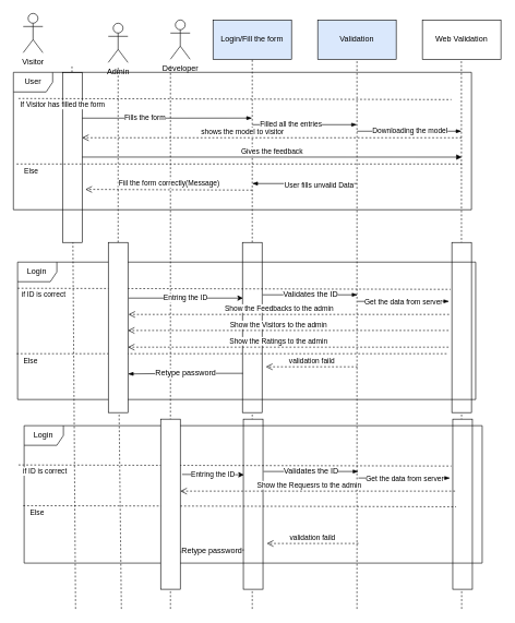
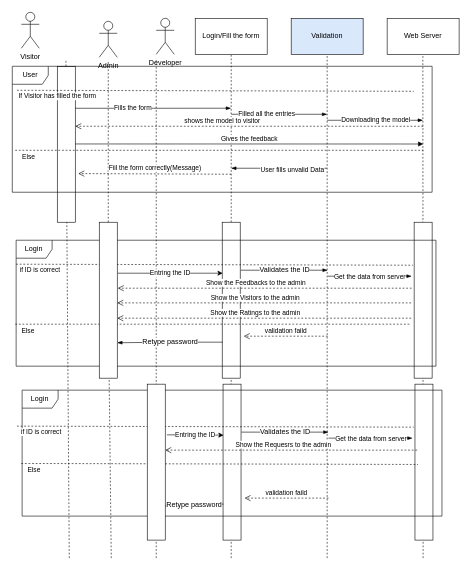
  <mxCell id="0" />
  <mxCell id="1" parent="0" />
  <mxCell id="2" value="Visitor" style="shape=umlActor;verticalLabelPosition=bottom;verticalAlign=top;html=1;outlineConnect=0;" parent="1" vertex="1"><mxGeometry x="35" y="20" width="30" height="60" as="geometry" /></mxCell>
  <mxCell id="3" value="Developer" style="shape=umlActor;verticalLabelPosition=bottom;verticalAlign=top;html=1;outlineConnect=0;" parent="1" vertex="1"><mxGeometry x="260" y="30" width="30" height="60" as="geometry" /></mxCell>
  <mxCell id="4" value="Admin" style="shape=umlActor;verticalLabelPosition=bottom;verticalAlign=top;html=1;outlineConnect=0;" parent="1" vertex="1"><mxGeometry x="165" y="35" width="30" height="60" as="geometry" /></mxCell>
  <mxCell id="5" value="" style="endArrow=none;dashed=1;html=1;rounded=0;startArrow=none;" parent="1" source="29" edge="1"><mxGeometry width="50" height="50" relative="1" as="geometry"><mxPoint x="115" y="770" as="sourcePoint" /><mxPoint x="109.5" y="100" as="targetPoint" /></mxGeometry></mxCell>
  <mxCell id="6" value="" style="endArrow=none;dashed=1;html=1;rounded=0;" parent="1" edge="1"><mxGeometry width="50" height="50" relative="1" as="geometry"><mxPoint x="260" y="930" as="sourcePoint" /><mxPoint x="260" y="100" as="targetPoint" /></mxGeometry></mxCell>
  <mxCell id="7" value="" style="endArrow=none;dashed=1;html=1;rounded=0;startArrow=none;" parent="1" source="27" edge="1"><mxGeometry width="50" height="50" relative="1" as="geometry"><mxPoint x="180" y="770" as="sourcePoint" /><mxPoint x="180" y="100" as="targetPoint" /></mxGeometry></mxCell>
- <mxCell id="8" value="Login/Fill the form" style="rounded=0;whiteSpace=wrap;html=1;fillColor=#dae8fc;" parent="1" vertex="1"><mxGeometry x="325" y="30" width="120" height="60" as="geometry" /></mxCell>
+ <mxCell id="8" value="Login/Fill the form" style="rounded=0;whiteSpace=wrap;html=1;" parent="1" vertex="1"><mxGeometry x="325" y="30" width="120" height="60" as="geometry" /></mxCell>
  <mxCell id="9" value="" style="endArrow=none;dashed=1;html=1;rounded=0;startArrow=none;" parent="1" source="15" edge="1"><mxGeometry width="50" height="50" relative="1" as="geometry"><mxPoint x="385" y="500" as="sourcePoint" /><mxPoint x="385" y="90" as="targetPoint" /></mxGeometry></mxCell>
  <mxCell id="10" value="Validation" style="rounded=0;whiteSpace=wrap;html=1;fillColor=#dae8fc;" parent="1" vertex="1"><mxGeometry x="485" y="30" width="120" height="60" as="geometry" /></mxCell>
  <mxCell id="11" value="" style="endArrow=none;dashed=1;html=1;rounded=0;" parent="1" edge="1"><mxGeometry width="50" height="50" relative="1" as="geometry"><mxPoint x="545" y="930" as="sourcePoint" /><mxPoint x="545" y="90" as="targetPoint" /></mxGeometry></mxCell>
- <mxCell id="12" value="Web Validation" style="rounded=0;whiteSpace=wrap;html=1;" parent="1" vertex="1"><mxGeometry x="645" y="30" width="120" height="60" as="geometry" /></mxCell>
+ <mxCell id="12" value="Web Server" style="rounded=0;whiteSpace=wrap;html=1;" parent="1" vertex="1"><mxGeometry x="645" y="30" width="120" height="60" as="geometry" /></mxCell>
  <mxCell id="13" value="" style="endArrow=none;dashed=1;html=1;rounded=0;" parent="1" edge="1"><mxGeometry width="50" height="50" relative="1" as="geometry"><mxPoint x="705" y="930" as="sourcePoint" /><mxPoint x="704.58" y="90" as="targetPoint" /></mxGeometry></mxCell>
  <mxCell id="14" value="Entring the ID" style="endArrow=classic;html=1;rounded=0;exitX=1;exitY=0.25;exitDx=0;exitDy=0;entryX=0;entryY=0.25;entryDx=0;entryDy=0;" parent="1" edge="1"><mxGeometry width="50" height="50" relative="1" as="geometry"><mxPoint x="195.84" y="455" as="sourcePoint" /><mxPoint x="370.84" y="455" as="targetPoint" /></mxGeometry></mxCell>
  <mxCell id="15" value="" style="rounded=0;whiteSpace=wrap;html=1;" parent="1" vertex="1"><mxGeometry x="370" y="370" width="30" height="260" as="geometry" /></mxCell>
  <mxCell id="16" value="" style="endArrow=none;dashed=1;html=1;rounded=0;" parent="1" target="15" edge="1"><mxGeometry width="50" height="50" relative="1" as="geometry"><mxPoint x="385" y="930" as="sourcePoint" /><mxPoint x="385" y="90" as="targetPoint" /></mxGeometry></mxCell>
  <mxCell id="17" value="Validates the ID" style="edgeStyle=elbowEdgeStyle;fontSize=12;html=1;endArrow=blockThin;endFill=1;rounded=0;" parent="1" edge="1"><mxGeometry width="160" relative="1" as="geometry"><mxPoint x="400.84" y="450" as="sourcePoint" /><mxPoint x="545.84" y="450" as="targetPoint" /></mxGeometry></mxCell>
  <mxCell id="18" value="" style="rounded=0;whiteSpace=wrap;html=1;" parent="1" vertex="1"><mxGeometry x="690" y="370" width="30" height="260" as="geometry" /></mxCell>
  <mxCell id="19" value="Login" style="shape=umlFrame;whiteSpace=wrap;html=1;" parent="1" vertex="1"><mxGeometry x="26.4" y="400" width="700" height="210" as="geometry" /></mxCell>
  <mxCell id="20" value="" style="edgeStyle=elbowEdgeStyle;fontSize=12;html=1;endArrow=blockThin;endFill=1;rounded=0;" parent="1" edge="1"><mxGeometry width="160" relative="1" as="geometry"><mxPoint x="545.84" y="460" as="sourcePoint" /><mxPoint x="685.84" y="460" as="targetPoint" /></mxGeometry></mxCell>
  <mxCell id="21" value="Get the data from server" style="edgeLabel;html=1;align=center;verticalAlign=middle;resizable=0;points=[];" parent="20" vertex="1" connectable="0"><mxGeometry x="-0.274" relative="1" as="geometry"><mxPoint x="19" as="offset" /></mxGeometry></mxCell>
  <mxCell id="22" value="Show the Feedbacks to the admin" style="html=1;verticalAlign=bottom;endArrow=open;dashed=1;endSize=8;rounded=0;" parent="1" edge="1"><mxGeometry x="0.062" relative="1" as="geometry"><mxPoint x="685.84" y="480" as="sourcePoint" /><mxPoint x="195.84" y="480" as="targetPoint" /><mxPoint as="offset" /></mxGeometry></mxCell>
  <mxCell id="23" value="Else" style="endArrow=none;dashed=1;html=1;rounded=0;" parent="1" edge="1"><mxGeometry x="-0.935" y="-11" width="50" height="50" relative="1" as="geometry"><mxPoint x="25" y="540" as="sourcePoint" /><mxPoint x="685" y="540" as="targetPoint" /><mxPoint as="offset" /></mxGeometry></mxCell>
  <mxCell id="24" value="if ID is correct" style="endArrow=none;dashed=1;html=1;rounded=0;exitX=-0.002;exitY=0.582;exitDx=0;exitDy=0;exitPerimeter=0;entryX=0.943;entryY=0.59;entryDx=0;entryDy=0;entryPerimeter=0;" parent="1" edge="1"><mxGeometry x="-0.879" y="-10" width="50" height="50" relative="1" as="geometry"><mxPoint x="26.4" y="440" as="sourcePoint" /><mxPoint x="687.9" y="441.68" as="targetPoint" /><mxPoint as="offset" /></mxGeometry></mxCell>
  <mxCell id="25" value="validation faild" style="html=1;verticalAlign=bottom;endArrow=open;dashed=1;endSize=8;rounded=0;" parent="1" edge="1"><mxGeometry relative="1" as="geometry"><mxPoint x="545.84" y="560" as="sourcePoint" /><mxPoint x="405.84" y="560" as="targetPoint" /></mxGeometry></mxCell>
  <mxCell id="26" value="Retype password" style="edgeStyle=elbowEdgeStyle;fontSize=12;html=1;endArrow=blockThin;endFill=1;rounded=0;entryX=0.972;entryY=0.696;entryDx=0;entryDy=0;entryPerimeter=0;" parent="1" edge="1"><mxGeometry width="160" relative="1" as="geometry"><mxPoint x="370.84" y="570" as="sourcePoint" /><mxPoint x="195" y="570.96" as="targetPoint" /></mxGeometry></mxCell>
  <mxCell id="27" value="" style="rounded=0;whiteSpace=wrap;html=1;" parent="1" vertex="1"><mxGeometry x="165" y="370" width="30" height="260" as="geometry" /></mxCell>
  <mxCell id="28" value="" style="endArrow=none;dashed=1;html=1;rounded=0;" parent="1" target="27" edge="1"><mxGeometry width="50" height="50" relative="1" as="geometry"><mxPoint x="185" y="930" as="sourcePoint" /><mxPoint x="180" y="100" as="targetPoint" /></mxGeometry></mxCell>
  <mxCell id="29" value="" style="rounded=0;whiteSpace=wrap;html=1;" parent="1" vertex="1"><mxGeometry x="95" y="110" width="30" height="260" as="geometry" /></mxCell>
  <mxCell id="30" value="" style="endArrow=none;dashed=1;html=1;rounded=0;startArrow=none;" parent="1" target="29" edge="1"><mxGeometry width="50" height="50" relative="1" as="geometry"><mxPoint x="115" y="930" as="sourcePoint" /><mxPoint x="109.5" y="100" as="targetPoint" /></mxGeometry></mxCell>
  <mxCell id="31" value="User" style="shape=umlFrame;whiteSpace=wrap;html=1;" parent="1" vertex="1"><mxGeometry x="20" y="110" width="700" height="210" as="geometry" /></mxCell>
  <mxCell id="32" value="Else" style="endArrow=none;dashed=1;html=1;rounded=0;exitX=0.007;exitY=0.667;exitDx=0;exitDy=0;exitPerimeter=0;entryX=0.979;entryY=0.667;entryDx=0;entryDy=0;entryPerimeter=0;" parent="1" source="31" target="31" edge="1"><mxGeometry x="-0.935" y="-11" width="50" height="50" relative="1" as="geometry"><mxPoint x="247.8" y="280" as="sourcePoint" /><mxPoint x="297.8" y="230" as="targetPoint" /><mxPoint as="offset" /></mxGeometry></mxCell>
  <mxCell id="33" value="If Visitor has filled the form" style="endArrow=none;dashed=1;html=1;rounded=0;exitX=-0.002;exitY=0.582;exitDx=0;exitDy=0;exitPerimeter=0;entryX=0.943;entryY=0.59;entryDx=0;entryDy=0;entryPerimeter=0;" parent="1" edge="1"><mxGeometry x="-0.797" y="-10" width="50" height="50" relative="1" as="geometry"><mxPoint x="27.8" y="150" as="sourcePoint" /><mxPoint x="689.3" y="151.68" as="targetPoint" /><mxPoint as="offset" /></mxGeometry></mxCell>
  <mxCell id="34" value="" style="edgeStyle=elbowEdgeStyle;fontSize=12;html=1;endArrow=blockThin;endFill=1;rounded=0;entryX=0.521;entryY=0.333;entryDx=0;entryDy=0;entryPerimeter=0;" parent="1" target="31" edge="1"><mxGeometry width="160" relative="1" as="geometry"><mxPoint x="125" y="180" as="sourcePoint" /><mxPoint x="285" y="180" as="targetPoint" /></mxGeometry></mxCell>
  <mxCell id="35" value="Fills the form" style="edgeLabel;html=1;align=center;verticalAlign=middle;resizable=0;points=[];" parent="34" vertex="1" connectable="0"><mxGeometry x="-0.269" y="1" relative="1" as="geometry"><mxPoint as="offset" /></mxGeometry></mxCell>
  <mxCell id="36" value="" style="edgeStyle=elbowEdgeStyle;fontSize=12;html=1;endArrow=blockThin;endFill=1;rounded=0;" parent="1" edge="1"><mxGeometry width="160" relative="1" as="geometry"><mxPoint x="385.3" y="190" as="sourcePoint" /><mxPoint x="545" y="190" as="targetPoint" /></mxGeometry></mxCell>
  <mxCell id="37" value="Filled all the entries" style="edgeLabel;html=1;align=center;verticalAlign=middle;resizable=0;points=[];" parent="36" vertex="1" connectable="0"><mxGeometry x="-0.269" y="1" relative="1" as="geometry"><mxPoint as="offset" /></mxGeometry></mxCell>
  <mxCell id="38" value="" style="edgeStyle=elbowEdgeStyle;fontSize=12;html=1;endArrow=blockThin;endFill=1;rounded=0;" parent="1" edge="1"><mxGeometry width="160" relative="1" as="geometry"><mxPoint x="545" y="200" as="sourcePoint" /><mxPoint x="704.7" y="200" as="targetPoint" /></mxGeometry></mxCell>
  <mxCell id="39" value="Downloading the model" style="edgeLabel;html=1;align=center;verticalAlign=middle;resizable=0;points=[];" parent="38" vertex="1" connectable="0"><mxGeometry x="-0.269" y="1" relative="1" as="geometry"><mxPoint x="22" as="offset" /></mxGeometry></mxCell>
  <mxCell id="40" value="shows the model to visitor" style="html=1;verticalAlign=bottom;endArrow=open;dashed=1;endSize=8;rounded=0;entryX=0.15;entryY=0.476;entryDx=0;entryDy=0;entryPerimeter=0;" parent="1" target="31" edge="1"><mxGeometry x="0.155" relative="1" as="geometry"><mxPoint x="705" y="210" as="sourcePoint" /><mxPoint x="625" y="210" as="targetPoint" /><mxPoint as="offset" /></mxGeometry></mxCell>
  <mxCell id="41" value="Gives the feedback" style="html=1;verticalAlign=bottom;endArrow=block;rounded=0;entryX=0.979;entryY=0.617;entryDx=0;entryDy=0;entryPerimeter=0;" parent="1" target="31" edge="1"><mxGeometry width="80" relative="1" as="geometry"><mxPoint x="125" y="239.5" as="sourcePoint" /><mxPoint x="205" y="239.5" as="targetPoint" /></mxGeometry></mxCell>
  <mxCell id="42" value="Entring the ID" style="endArrow=classic;html=1;rounded=0;exitX=1.093;exitY=0.325;exitDx=0;exitDy=0;entryX=0;entryY=0.25;entryDx=0;entryDy=0;exitPerimeter=0;" parent="1" source="54" edge="1"><mxGeometry width="50" height="50" relative="1" as="geometry"><mxPoint x="197.24" y="725" as="sourcePoint" /><mxPoint x="372.24" y="725" as="targetPoint" /></mxGeometry></mxCell>
  <mxCell id="43" value="" style="rounded=0;whiteSpace=wrap;html=1;" parent="1" vertex="1"><mxGeometry x="371.4" y="640" width="30" height="260" as="geometry" /></mxCell>
  <mxCell id="44" value="Validates the ID" style="edgeStyle=elbowEdgeStyle;fontSize=12;html=1;endArrow=blockThin;endFill=1;rounded=0;" parent="1" edge="1"><mxGeometry width="160" relative="1" as="geometry"><mxPoint x="402.24" y="720" as="sourcePoint" /><mxPoint x="547.24" y="720" as="targetPoint" /></mxGeometry></mxCell>
  <mxCell id="45" value="" style="rounded=0;whiteSpace=wrap;html=1;" parent="1" vertex="1"><mxGeometry x="691.4" y="640" width="30" height="260" as="geometry" /></mxCell>
  <mxCell id="46" value="Login" style="shape=umlFrame;whiteSpace=wrap;html=1;" parent="1" vertex="1"><mxGeometry x="36.4" y="650" width="700" height="210" as="geometry" /></mxCell>
  <mxCell id="47" value="" style="edgeStyle=elbowEdgeStyle;fontSize=12;html=1;endArrow=blockThin;endFill=1;rounded=0;" parent="1" edge="1"><mxGeometry width="160" relative="1" as="geometry"><mxPoint x="547.24" y="730" as="sourcePoint" /><mxPoint x="687.24" y="730" as="targetPoint" /></mxGeometry></mxCell>
  <mxCell id="48" value="Get the data from server" style="edgeLabel;html=1;align=center;verticalAlign=middle;resizable=0;points=[];" parent="47" vertex="1" connectable="0"><mxGeometry x="-0.274" relative="1" as="geometry"><mxPoint x="19" as="offset" /></mxGeometry></mxCell>
  <mxCell id="49" value="Show the Requesrs to the admin" style="html=1;verticalAlign=bottom;endArrow=open;dashed=1;endSize=8;rounded=0;" parent="1" edge="1"><mxGeometry x="0.062" relative="1" as="geometry"><mxPoint x="695" y="750" as="sourcePoint" /><mxPoint x="275" y="750" as="targetPoint" /><mxPoint as="offset" /></mxGeometry></mxCell>
  <mxCell id="50" value="Else" style="endArrow=none;dashed=1;html=1;rounded=0;exitX=-0.002;exitY=0.582;exitDx=0;exitDy=0;exitPerimeter=0;entryX=0.943;entryY=0.59;entryDx=0;entryDy=0;entryPerimeter=0;" parent="1" source="46" target="46" edge="1"><mxGeometry x="-0.935" y="-11" width="50" height="50" relative="1" as="geometry"><mxPoint x="247.8" y="840" as="sourcePoint" /><mxPoint x="297.8" y="790" as="targetPoint" /><mxPoint as="offset" /></mxGeometry></mxCell>
  <mxCell id="51" value="if ID is correct" style="endArrow=none;dashed=1;html=1;rounded=0;exitX=-0.002;exitY=0.582;exitDx=0;exitDy=0;exitPerimeter=0;entryX=0.943;entryY=0.59;entryDx=0;entryDy=0;entryPerimeter=0;" parent="1" edge="1"><mxGeometry x="-0.879" y="-10" width="50" height="50" relative="1" as="geometry"><mxPoint x="27.8" y="710" as="sourcePoint" /><mxPoint x="689.3" y="711.68" as="targetPoint" /><mxPoint as="offset" /></mxGeometry></mxCell>
  <mxCell id="52" value="validation faild" style="html=1;verticalAlign=bottom;endArrow=open;dashed=1;endSize=8;rounded=0;" parent="1" edge="1"><mxGeometry relative="1" as="geometry"><mxPoint x="547.24" y="830" as="sourcePoint" /><mxPoint x="407.24" y="830" as="targetPoint" /></mxGeometry></mxCell>
  <mxCell id="53" value="Retype password" style="edgeStyle=elbowEdgeStyle;fontSize=12;html=1;endArrow=blockThin;endFill=1;rounded=0;entryX=0.978;entryY=0.781;entryDx=0;entryDy=0;entryPerimeter=0;" parent="1" target="54" edge="1"><mxGeometry width="160" relative="1" as="geometry"><mxPoint x="372.24" y="840" as="sourcePoint" /><mxPoint x="196.4" y="840.96" as="targetPoint" /></mxGeometry></mxCell>
  <mxCell id="54" value="" style="rounded=0;whiteSpace=wrap;html=1;" parent="1" vertex="1"><mxGeometry x="245" y="640" width="30" height="260" as="geometry" /></mxCell>
  <mxCell id="55" value="Show the Visitors to the admin" style="html=1;verticalAlign=bottom;endArrow=open;dashed=1;endSize=8;rounded=0;" edge="1" parent="1"><mxGeometry x="0.062" relative="1" as="geometry"><mxPoint x="685" y="504.5" as="sourcePoint" /><mxPoint x="195" y="504.5" as="targetPoint" /><mxPoint as="offset" /></mxGeometry></mxCell>
  <mxCell id="56" value="Show the Ratings to the admin" style="html=1;verticalAlign=bottom;endArrow=open;dashed=1;endSize=8;rounded=0;" edge="1" parent="1"><mxGeometry x="0.062" relative="1" as="geometry"><mxPoint x="685" y="530" as="sourcePoint" /><mxPoint x="195" y="530" as="targetPoint" /><mxPoint as="offset" /></mxGeometry></mxCell>
  <mxCell id="57" value="" style="edgeStyle=elbowEdgeStyle;fontSize=12;html=1;endArrow=blockThin;endFill=1;rounded=0;" edge="1" parent="1"><mxGeometry width="160" relative="1" as="geometry"><mxPoint x="544.7" y="280" as="sourcePoint" /><mxPoint x="385" y="280" as="targetPoint" /></mxGeometry></mxCell>
  <mxCell id="58" value="User fills unvalid Data" style="edgeLabel;html=1;align=center;verticalAlign=middle;resizable=0;points=[];" vertex="1" connectable="0" parent="57"><mxGeometry x="-0.269" y="1" relative="1" as="geometry"><mxPoint as="offset" /></mxGeometry></mxCell>
  <mxCell id="59" value="Fiil the form correctly(Message)" style="html=1;verticalAlign=bottom;endArrow=open;dashed=1;endSize=8;rounded=0;entryX=1.167;entryY=0.688;entryDx=0;entryDy=0;entryPerimeter=0;" edge="1" parent="1" target="29"><mxGeometry relative="1" as="geometry"><mxPoint x="385" y="290" as="sourcePoint" /><mxPoint x="305" y="290" as="targetPoint" /></mxGeometry></mxCell>
